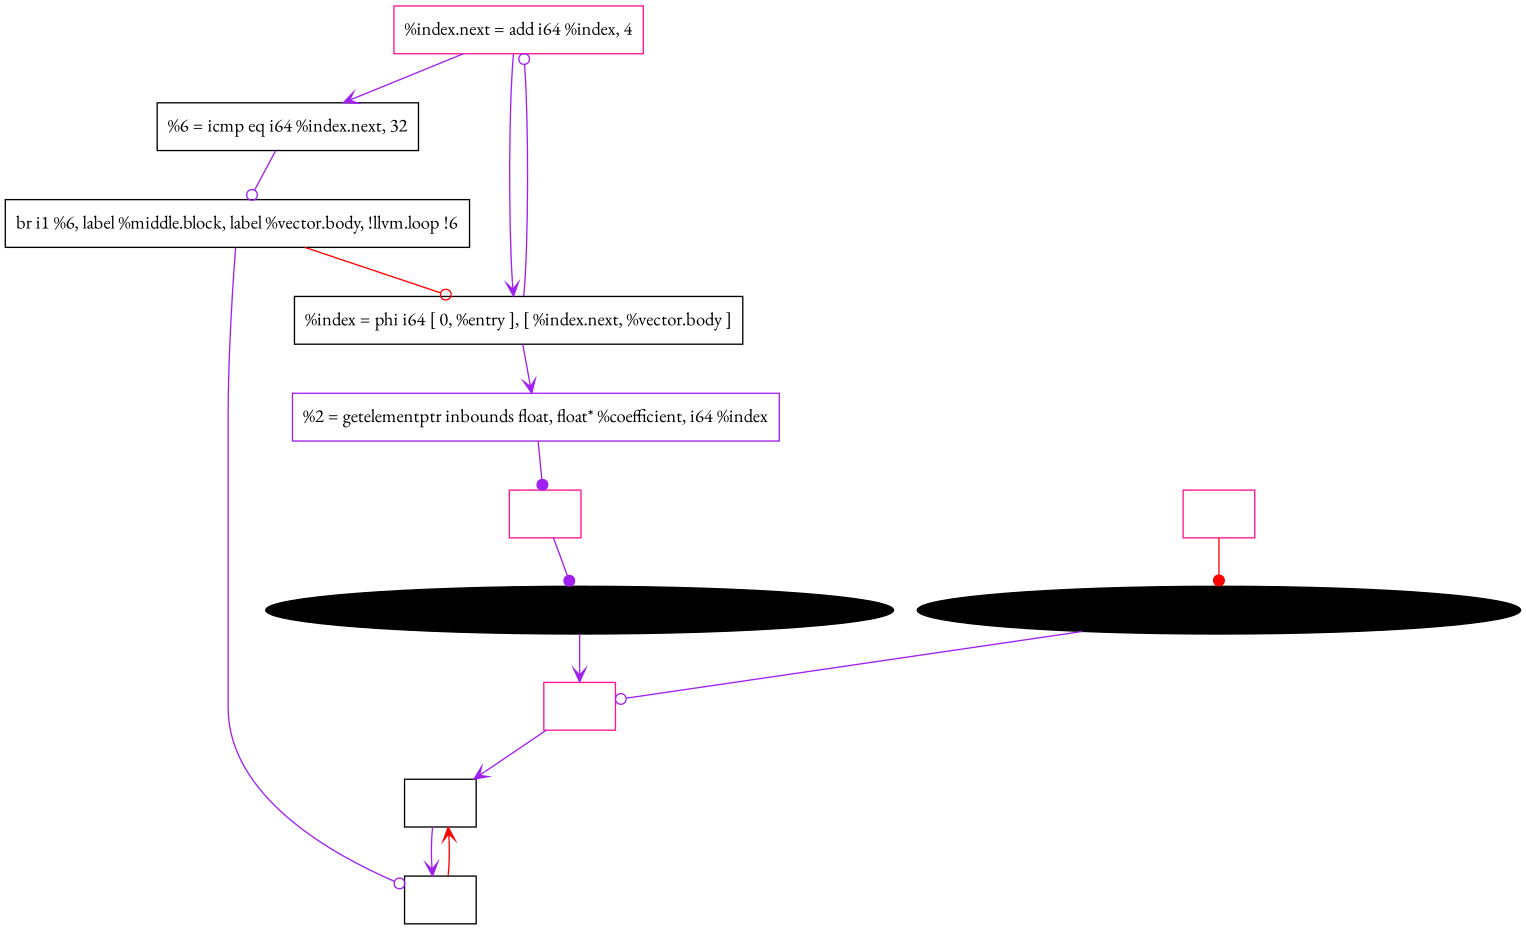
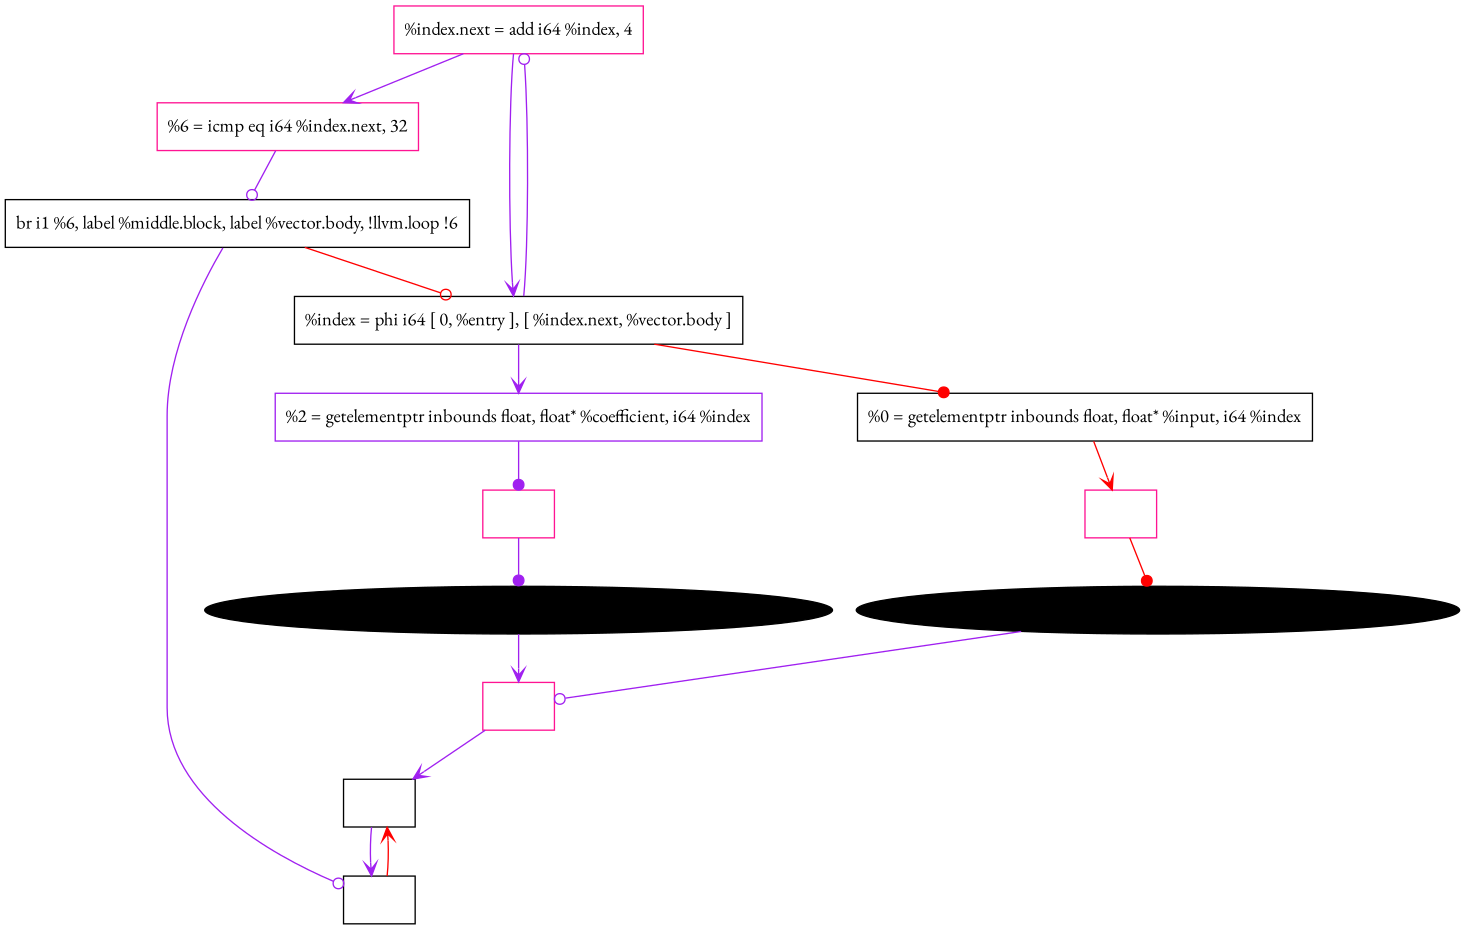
  digraph {
    fontname="EB Garamond"
    node [color=black fontname="EB Garamond" shape=record]
    edge [arrowhead=vee color=purple fontname="EB Garamond"]
    n1 [color=deeppink label="  %index.next = add i64 %index, 4"]
-   n2 [label="  %6 = icmp eq i64 %index.next, 32"]
+   n2 [color=deeppink label="  %6 = icmp eq i64 %index.next, 32"]
    n3 [label="  %index = phi i64 [ 0, %entry ], [ %index.next, %vector.body ]"]
    n4 [label="  br i1 %6, label %middle.block, label %vector.body, !llvm.loop !6"]
+   n5 [label="  %0 = getelementptr inbounds float, float* %input, i64 %index"]
    n6 [color=purple label="  %2 = getelementptr inbounds float, float* %coefficient, i64 %index"]
    n7 [label="  %vec.phi = phi <4 x float> [ zeroinitializer, %entry ], [ %5, %vector.body ]"]
    n8 [label="  %5 = fadd <4 x float> %vec.phi, %4"]
    n9 [color=deeppink label="  %1 = bitcast float* %0 to <4 x float>*"]
    n10 [color=deeppink label="  %3 = bitcast float* %2 to <4 x float>*"]
    n11 [label="  %wide.load = load <4 x float>, <4 x float>* %1, align 4, !tbaa !2" shape=oval style=filled]
    n12 [label="  %wide.load12 = load <4 x float>, <4 x float>* %3, align 4, !tbaa !2" shape=oval style=filled]
    n13 [color=deeppink label="  %4 = fmul <4 x float> %wide.load, %wide.load12"]
    n1 -> n2
    n1 -> n3
    n2 -> n4 [arrowhead=odot]
    n3 -> n1 [arrowhead=odot]
+   n3 -> n5 [arrowhead=dot color=red]
    n3 -> n6
    n4 -> n3 [arrowhead=odot color=red]
    n4 -> n7 [arrowhead=odot]
+   n5 -> n9 [color=red]
    n6 -> n10 [arrowhead=dot]
    n7 -> n8 [color=red]
    n8 -> n7
    n9 -> n11 [arrowhead=dot color=red]
    n10 -> n12 [arrowhead=dot]
    n11 -> n13 [arrowhead=odot]
    n12 -> n13
    n13 -> n8
  }
